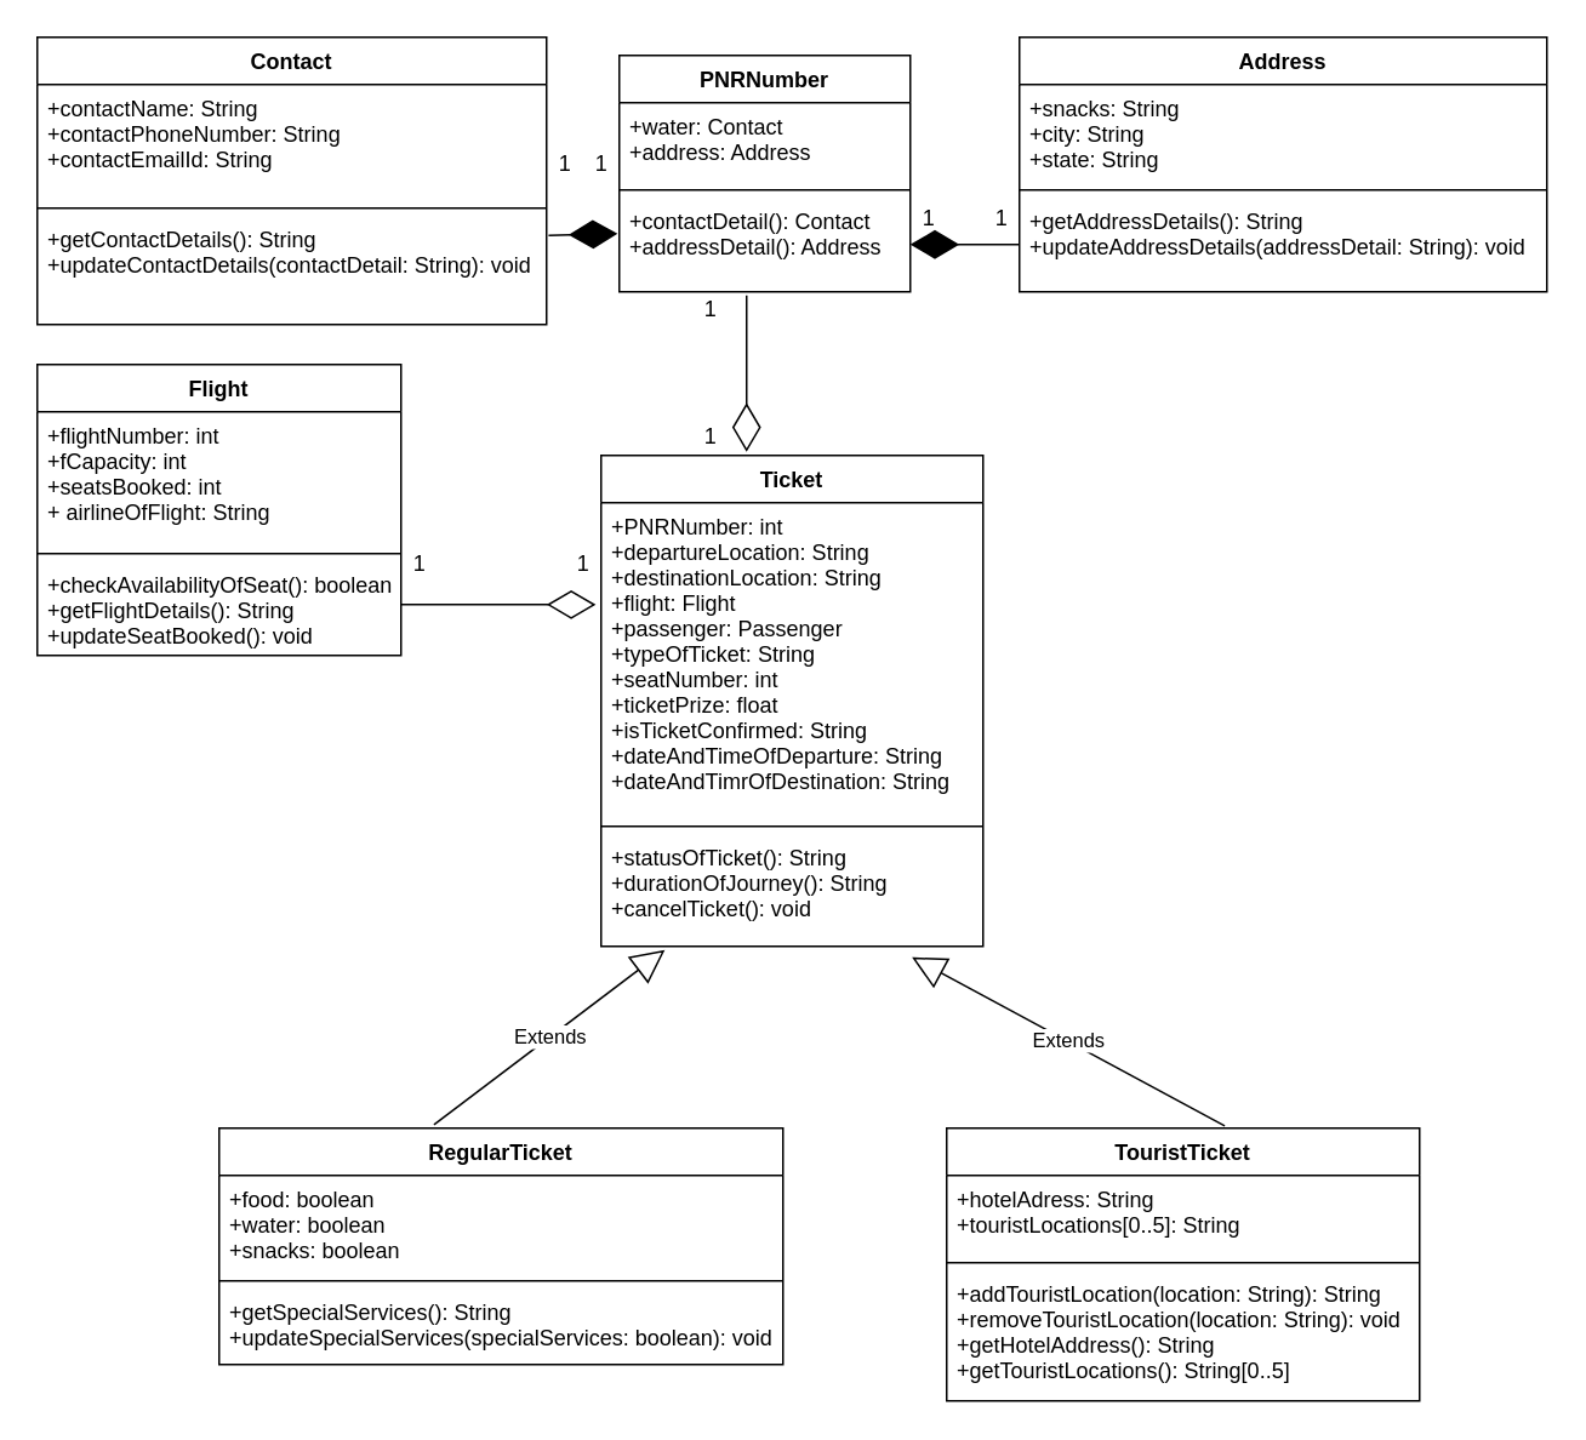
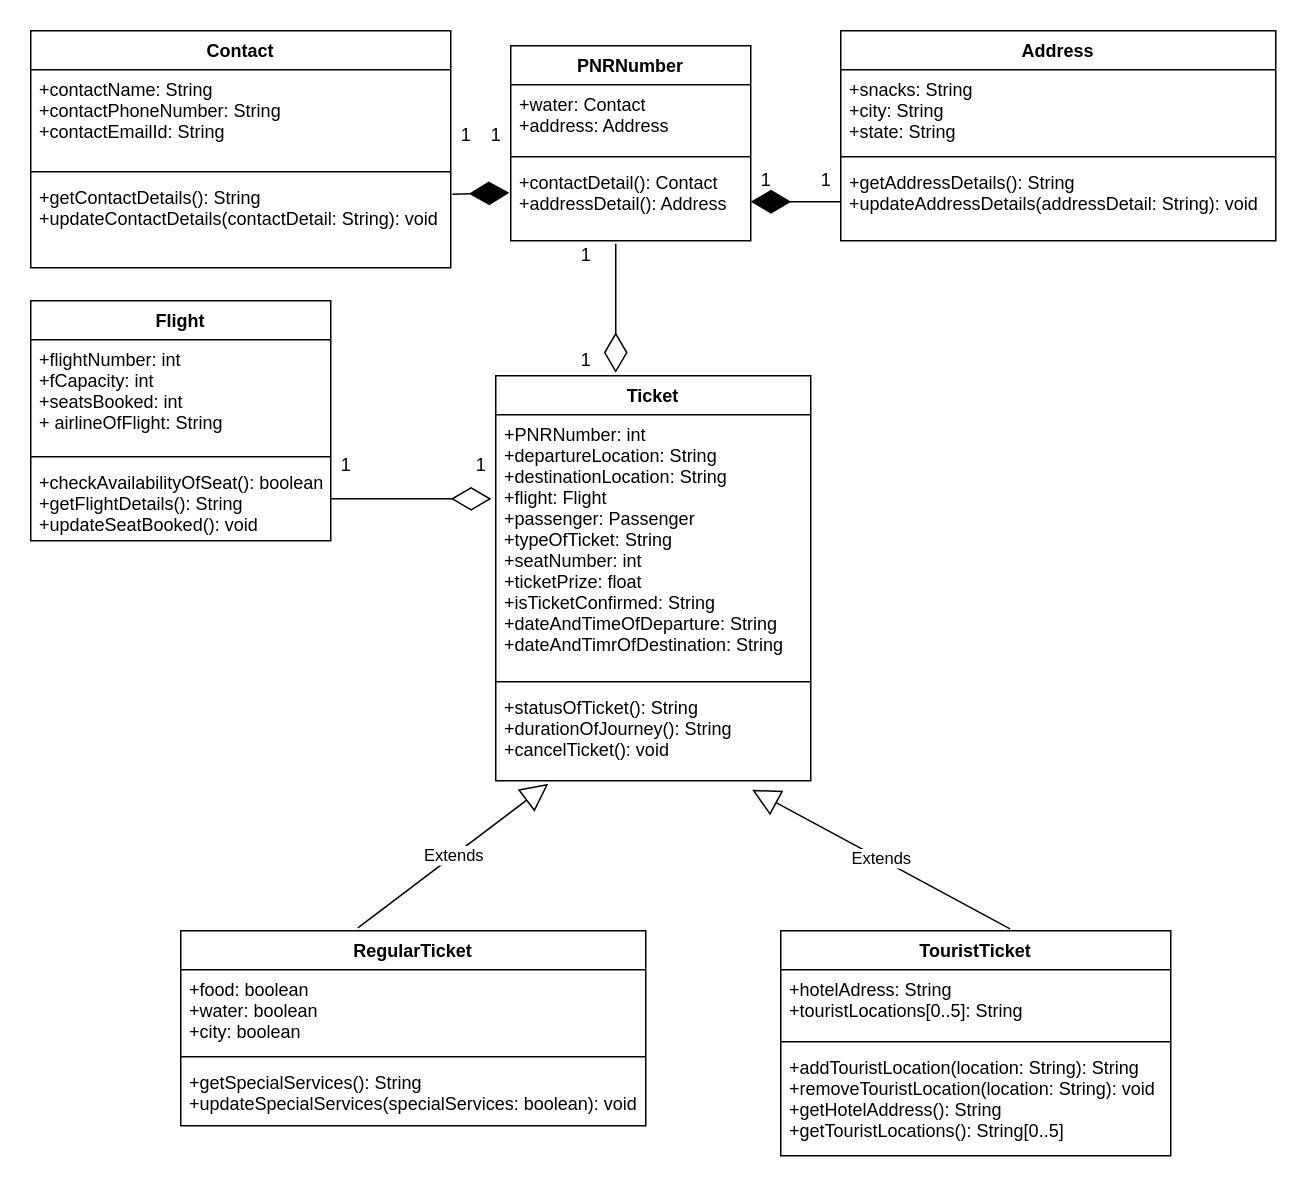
  <mxCell id="0" />
  <mxCell id="1" parent="0" />
  <mxCell id="2" value="Contact" style="swimlane;fontStyle=1;align=center;verticalAlign=top;childLayout=stackLayout;horizontal=1;startSize=26;horizontalStack=0;resizeParent=1;resizeParentMax=0;resizeLast=0;collapsible=1;marginBottom=0;" vertex="1" parent="1"><mxGeometry x="20" y="20" width="280" height="158" as="geometry"><mxRectangle x="10" y="10" width="80" height="26" as="alternateBounds" /></mxGeometry></mxCell>
  <mxCell id="3" value="+contactName: String&#10;+contactPhoneNumber: String&#10;+contactEmailId: String" style="text;strokeColor=none;fillColor=none;align=left;verticalAlign=top;spacingLeft=4;spacingRight=4;overflow=hidden;rotatable=0;points=[[0,0.5],[1,0.5]];portConstraint=eastwest;" vertex="1" parent="2"><mxGeometry y="26" width="280" height="64" as="geometry" /></mxCell>
  <mxCell id="4" value="" style="line;strokeWidth=1;fillColor=none;align=left;verticalAlign=middle;spacingTop=-1;spacingLeft=3;spacingRight=3;rotatable=0;labelPosition=right;points=[];portConstraint=eastwest;" vertex="1" parent="2"><mxGeometry y="90" width="280" height="8" as="geometry" /></mxCell>
  <mxCell id="5" value="+getContactDetails(): String&#10;+updateContactDetails(contactDetail: String): void" style="text;strokeColor=none;fillColor=none;align=left;verticalAlign=top;spacingLeft=4;spacingRight=4;overflow=hidden;rotatable=0;points=[[0,0.5],[1,0.5]];portConstraint=eastwest;" vertex="1" parent="2"><mxGeometry y="98" width="280" height="60" as="geometry" /></mxCell>
  <mxCell id="6" value="PNRNumber" style="swimlane;fontStyle=1;align=center;verticalAlign=top;childLayout=stackLayout;horizontal=1;startSize=26;horizontalStack=0;resizeParent=1;resizeParentMax=0;resizeLast=0;collapsible=1;marginBottom=0;" vertex="1" parent="1"><mxGeometry x="340" y="30" width="160" height="130" as="geometry"><mxRectangle x="330" y="20" width="90" height="26" as="alternateBounds" /></mxGeometry></mxCell>
  <mxCell id="7" value="+water: Contact&#10;+address: Address" style="text;strokeColor=none;fillColor=none;align=left;verticalAlign=top;spacingLeft=4;spacingRight=4;overflow=hidden;rotatable=0;points=[[0,0.5],[1,0.5]];portConstraint=eastwest;" vertex="1" parent="6"><mxGeometry y="26" width="160" height="44" as="geometry" /></mxCell>
  <mxCell id="8" value="" style="line;strokeWidth=1;fillColor=none;align=left;verticalAlign=middle;spacingTop=-1;spacingLeft=3;spacingRight=3;rotatable=0;labelPosition=right;points=[];portConstraint=eastwest;" vertex="1" parent="6"><mxGeometry y="70" width="160" height="8" as="geometry" /></mxCell>
  <mxCell id="9" value="+contactDetail(): Contact&#10;+addressDetail(): Address" style="text;strokeColor=none;fillColor=none;align=left;verticalAlign=top;spacingLeft=4;spacingRight=4;overflow=hidden;rotatable=0;points=[[0,0.5],[1,0.5]];portConstraint=eastwest;" vertex="1" parent="6"><mxGeometry y="78" width="160" height="52" as="geometry" /></mxCell>
  <mxCell id="10" value="Address" style="swimlane;fontStyle=1;align=center;verticalAlign=top;childLayout=stackLayout;horizontal=1;startSize=26;horizontalStack=0;resizeParent=1;resizeParentMax=0;resizeLast=0;collapsible=1;marginBottom=0;" vertex="1" parent="1"><mxGeometry x="560" y="20" width="290" height="140" as="geometry"><mxRectangle x="550" y="10" width="80" height="26" as="alternateBounds" /></mxGeometry></mxCell>
  <mxCell id="11" value="+snacks: String&#10;+city: String&#10;+state: String" style="text;strokeColor=none;fillColor=none;align=left;verticalAlign=top;spacingLeft=4;spacingRight=4;overflow=hidden;rotatable=0;points=[[0,0.5],[1,0.5]];portConstraint=eastwest;" vertex="1" parent="10"><mxGeometry y="26" width="290" height="54" as="geometry" /></mxCell>
  <mxCell id="12" value="" style="line;strokeWidth=1;fillColor=none;align=left;verticalAlign=middle;spacingTop=-1;spacingLeft=3;spacingRight=3;rotatable=0;labelPosition=right;points=[];portConstraint=eastwest;" vertex="1" parent="10"><mxGeometry y="80" width="290" height="8" as="geometry" /></mxCell>
  <mxCell id="13" value="+getAddressDetails(): String&#10;+updateAddressDetails(addressDetail: String): void" style="text;strokeColor=none;fillColor=none;align=left;verticalAlign=top;spacingLeft=4;spacingRight=4;overflow=hidden;rotatable=0;points=[[0,0.5],[1,0.5]];portConstraint=eastwest;" vertex="1" parent="10"><mxGeometry y="88" width="290" height="52" as="geometry" /></mxCell>
  <mxCell id="14" value="Flight" style="swimlane;fontStyle=1;align=center;verticalAlign=top;childLayout=stackLayout;horizontal=1;startSize=26;horizontalStack=0;resizeParent=1;resizeParentMax=0;resizeLast=0;collapsible=1;marginBottom=0;" vertex="1" parent="1"><mxGeometry x="20" y="200" width="200" height="160" as="geometry"><mxRectangle x="10" y="190" width="70" height="26" as="alternateBounds" /></mxGeometry></mxCell>
  <mxCell id="15" value="+flightNumber: int&#10;+fCapacity: int&#10;+seatsBooked: int&#10;+ airlineOfFlight: String&#10;" style="text;strokeColor=none;fillColor=none;align=left;verticalAlign=top;spacingLeft=4;spacingRight=4;overflow=hidden;rotatable=0;points=[[0,0.5],[1,0.5]];portConstraint=eastwest;" vertex="1" parent="14"><mxGeometry y="26" width="200" height="74" as="geometry" /></mxCell>
  <mxCell id="16" value="" style="line;strokeWidth=1;fillColor=none;align=left;verticalAlign=middle;spacingTop=-1;spacingLeft=3;spacingRight=3;rotatable=0;labelPosition=right;points=[];portConstraint=eastwest;" vertex="1" parent="14"><mxGeometry y="100" width="200" height="8" as="geometry" /></mxCell>
  <mxCell id="17" value="+checkAvailabilityOfSeat(): boolean&#10;+getFlightDetails(): String&#10;+updateSeatBooked(): void" style="text;strokeColor=none;fillColor=none;align=left;verticalAlign=top;spacingLeft=4;spacingRight=4;overflow=hidden;rotatable=0;points=[[0,0.5],[1,0.5]];portConstraint=eastwest;" vertex="1" parent="14"><mxGeometry y="108" width="200" height="52" as="geometry" /></mxCell>
  <mxCell id="18" value="Ticket" style="swimlane;fontStyle=1;align=center;verticalAlign=top;childLayout=stackLayout;horizontal=1;startSize=26;horizontalStack=0;resizeParent=1;resizeParentMax=0;resizeLast=0;collapsible=1;marginBottom=0;" vertex="1" parent="1"><mxGeometry x="330" y="250" width="210" height="270" as="geometry"><mxRectangle x="400" y="240" width="70" height="26" as="alternateBounds" /></mxGeometry></mxCell>
  <mxCell id="19" value="+PNRNumber: int&#10;+departureLocation: String&#10;+destinationLocation: String&#10;+flight: Flight&#10;+passenger: Passenger&#10;+typeOfTicket: String&#10;+seatNumber: int&#10;+ticketPrize: float&#10;+isTicketConfirmed: String&#10;+dateAndTimeOfDeparture: String&#10;+dateAndTimrOfDestination: String" style="text;strokeColor=none;fillColor=none;align=left;verticalAlign=top;spacingLeft=4;spacingRight=4;overflow=hidden;rotatable=0;points=[[0,0.5],[1,0.5]];portConstraint=eastwest;" vertex="1" parent="18"><mxGeometry y="26" width="210" height="174" as="geometry" /></mxCell>
  <mxCell id="20" value="" style="line;strokeWidth=1;fillColor=none;align=left;verticalAlign=middle;spacingTop=-1;spacingLeft=3;spacingRight=3;rotatable=0;labelPosition=right;points=[];portConstraint=eastwest;" vertex="1" parent="18"><mxGeometry y="200" width="210" height="8" as="geometry" /></mxCell>
  <mxCell id="21" value="+statusOfTicket(): String&#10;+durationOfJourney(): String&#10;+cancelTicket(): void" style="text;strokeColor=none;fillColor=none;align=left;verticalAlign=top;spacingLeft=4;spacingRight=4;overflow=hidden;rotatable=0;points=[[0,0.5],[1,0.5]];portConstraint=eastwest;" vertex="1" parent="18"><mxGeometry y="208" width="210" height="62" as="geometry" /></mxCell>
  <mxCell id="22" value="TouristTicket" style="swimlane;fontStyle=1;align=center;verticalAlign=top;childLayout=stackLayout;horizontal=1;startSize=26;horizontalStack=0;resizeParent=1;resizeParentMax=0;resizeLast=0;collapsible=1;marginBottom=0;" vertex="1" parent="1"><mxGeometry x="520" y="620" width="260" height="150" as="geometry"><mxRectangle x="580" y="610" width="100" height="26" as="alternateBounds" /></mxGeometry></mxCell>
  <mxCell id="23" value="+hotelAdress: String&#10;+touristLocations[0..5]: String&#10;" style="text;strokeColor=none;fillColor=none;align=left;verticalAlign=top;spacingLeft=4;spacingRight=4;overflow=hidden;rotatable=0;points=[[0,0.5],[1,0.5]];portConstraint=eastwest;" vertex="1" parent="22"><mxGeometry y="26" width="260" height="44" as="geometry" /></mxCell>
  <mxCell id="24" value="" style="line;strokeWidth=1;fillColor=none;align=left;verticalAlign=middle;spacingTop=-1;spacingLeft=3;spacingRight=3;rotatable=0;labelPosition=right;points=[];portConstraint=eastwest;" vertex="1" parent="22"><mxGeometry y="70" width="260" height="8" as="geometry" /></mxCell>
  <mxCell id="25" value="+addTouristLocation(location: String): String&#10;+removeTouristLocation(location: String): void&#10;+getHotelAddress(): String&#10;+getTouristLocations(): String[0..5]" style="text;strokeColor=none;fillColor=none;align=left;verticalAlign=top;spacingLeft=4;spacingRight=4;overflow=hidden;rotatable=0;points=[[0,0.5],[1,0.5]];portConstraint=eastwest;" vertex="1" parent="22"><mxGeometry y="78" width="260" height="72" as="geometry" /></mxCell>
  <mxCell id="26" value="RegularTicket" style="swimlane;fontStyle=1;align=center;verticalAlign=top;childLayout=stackLayout;horizontal=1;startSize=26;horizontalStack=0;resizeParent=1;resizeParentMax=0;resizeLast=0;collapsible=1;marginBottom=0;" vertex="1" parent="1"><mxGeometry x="120" y="620" width="310" height="130" as="geometry"><mxRectangle x="110" y="610" width="110" height="26" as="alternateBounds" /></mxGeometry></mxCell>
- <mxCell id="27" value="+food: boolean&#10;+water: boolean&#10;+snacks: boolean&#10;" style="text;strokeColor=none;fillColor=none;align=left;verticalAlign=top;spacingLeft=4;spacingRight=4;overflow=hidden;rotatable=0;points=[[0,0.5],[1,0.5]];portConstraint=eastwest;" vertex="1" parent="26"><mxGeometry y="26" width="310" height="54" as="geometry" /></mxCell>
+ <mxCell id="27" value="+food: boolean&#10;+water: boolean&#10;+city: boolean&#10;" style="text;strokeColor=none;fillColor=none;align=left;verticalAlign=top;spacingLeft=4;spacingRight=4;overflow=hidden;rotatable=0;points=[[0,0.5],[1,0.5]];portConstraint=eastwest;" vertex="1" parent="26"><mxGeometry y="26" width="310" height="54" as="geometry" /></mxCell>
  <mxCell id="28" value="" style="line;strokeWidth=1;fillColor=none;align=left;verticalAlign=middle;spacingTop=-1;spacingLeft=3;spacingRight=3;rotatable=0;labelPosition=right;points=[];portConstraint=eastwest;" vertex="1" parent="26"><mxGeometry y="80" width="310" height="8" as="geometry" /></mxCell>
  <mxCell id="29" value="+getSpecialServices(): String&#10;+updateSpecialServices(specialServices: boolean): void" style="text;strokeColor=none;fillColor=none;align=left;verticalAlign=top;spacingLeft=4;spacingRight=4;overflow=hidden;rotatable=0;points=[[0,0.5],[1,0.5]];portConstraint=eastwest;" vertex="1" parent="26"><mxGeometry y="88" width="310" height="42" as="geometry" /></mxCell>
  <mxCell id="30" value="" style="endArrow=diamondThin;endFill=1;endSize=24;html=1;exitX=1.004;exitY=0.183;exitDx=0;exitDy=0;exitPerimeter=0;entryX=-0.006;entryY=0.385;entryDx=0;entryDy=0;entryPerimeter=0;" edge="1" parent="1" source="5" target="9"><mxGeometry width="160" relative="1" as="geometry"><mxPoint x="297" y="110" as="sourcePoint" /><mxPoint x="340" y="110" as="targetPoint" /><Array as="points" /></mxGeometry></mxCell>
  <mxCell id="31" value="" style="endArrow=diamondThin;endFill=1;endSize=24;html=1;exitX=0;exitY=0.5;exitDx=0;exitDy=0;entryX=1;entryY=0.5;entryDx=0;entryDy=0;" edge="1" parent="1" source="13" target="9"><mxGeometry width="160" relative="1" as="geometry"><mxPoint x="350" y="280" as="sourcePoint" /><mxPoint x="510" y="280" as="targetPoint" /></mxGeometry></mxCell>
  <mxCell id="32" value="Extends" style="endArrow=block;endSize=16;endFill=0;html=1;exitX=0.381;exitY=-0.015;exitDx=0;exitDy=0;entryX=0.167;entryY=1.032;entryDx=0;entryDy=0;entryPerimeter=0;exitPerimeter=0;" edge="1" parent="1" source="26" target="21"><mxGeometry width="160" relative="1" as="geometry"><mxPoint x="350" y="280" as="sourcePoint" /><mxPoint x="510" y="280" as="targetPoint" /></mxGeometry></mxCell>
  <mxCell id="33" value="Extends" style="endArrow=block;endSize=16;endFill=0;html=1;entryX=0.814;entryY=1.097;entryDx=0;entryDy=0;entryPerimeter=0;exitX=0.588;exitY=-0.008;exitDx=0;exitDy=0;exitPerimeter=0;" edge="1" parent="1" source="22" target="21"><mxGeometry width="160" relative="1" as="geometry"><mxPoint x="700" y="380" as="sourcePoint" /><mxPoint x="510" y="280" as="targetPoint" /></mxGeometry></mxCell>
  <mxCell id="34" value="" style="endArrow=diamondThin;endFill=0;endSize=24;html=1;entryX=-0.014;entryY=0.322;entryDx=0;entryDy=0;entryPerimeter=0;" edge="1" parent="1" target="19"><mxGeometry width="160" relative="1" as="geometry"><mxPoint x="220" y="332" as="sourcePoint" /><mxPoint x="510" y="280" as="targetPoint" /></mxGeometry></mxCell>
  <mxCell id="35" value="" style="endArrow=diamondThin;endFill=0;endSize=24;html=1;" edge="1" parent="1"><mxGeometry width="160" relative="1" as="geometry"><mxPoint x="410" y="162" as="sourcePoint" /><mxPoint x="410" y="248" as="targetPoint" /><Array as="points"><mxPoint x="410" y="210" /></Array></mxGeometry></mxCell>
  <mxCell id="36" value="1" style="text;html=1;align=center;verticalAlign=middle;resizable=0;points=[];autosize=1;" vertex="1" parent="1"><mxGeometry x="300" y="80" width="20" height="20" as="geometry" /></mxCell>
  <mxCell id="37" value="1" style="text;html=1;align=center;verticalAlign=middle;resizable=0;points=[];autosize=1;" vertex="1" parent="1"><mxGeometry x="320" y="80" width="20" height="20" as="geometry" /></mxCell>
  <mxCell id="38" value="1" style="text;html=1;align=center;verticalAlign=middle;resizable=0;points=[];autosize=1;" vertex="1" parent="1"><mxGeometry x="500" y="110" width="20" height="20" as="geometry" /></mxCell>
  <mxCell id="39" value="1" style="text;html=1;align=center;verticalAlign=middle;resizable=0;points=[];autosize=1;" vertex="1" parent="1"><mxGeometry x="540" y="110" width="20" height="20" as="geometry" /></mxCell>
  <mxCell id="40" value="1" style="text;html=1;align=center;verticalAlign=middle;resizable=0;points=[];autosize=1;" vertex="1" parent="1"><mxGeometry x="380" y="160" width="20" height="20" as="geometry" /></mxCell>
  <mxCell id="41" value="1" style="text;html=1;align=center;verticalAlign=middle;resizable=0;points=[];autosize=1;" vertex="1" parent="1"><mxGeometry x="380" y="230" width="20" height="20" as="geometry" /></mxCell>
  <mxCell id="42" value="1" style="text;html=1;align=center;verticalAlign=middle;resizable=0;points=[];autosize=1;" vertex="1" parent="1"><mxGeometry x="220" y="300" width="20" height="20" as="geometry" /></mxCell>
  <mxCell id="43" value="1" style="text;html=1;align=center;verticalAlign=middle;resizable=0;points=[];autosize=1;" vertex="1" parent="1"><mxGeometry x="310" y="300" width="20" height="20" as="geometry" /></mxCell>
